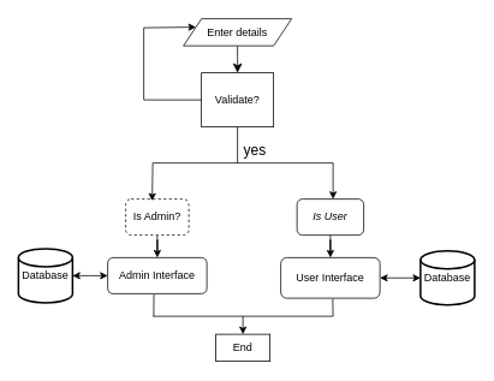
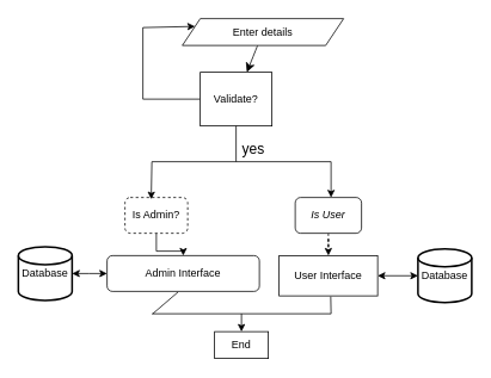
  <mxCell id="0" />
  <mxCell id="1" parent="0" />
  <mxCell id="2" value="" style="edgeStyle=none;curved=1;rounded=0;orthogonalLoop=1;jettySize=auto;html=1;fontSize=12;startSize=8;endSize=8;" parent="1" source="3" target="5" edge="1"><mxGeometry relative="1" as="geometry" /></mxCell>
- <mxCell id="3" value="Enter details" style="shape=parallelogram;perimeter=parallelogramPerimeter;whiteSpace=wrap;html=1;fixedSize=1;" parent="1" vertex="1"><mxGeometry x="203" y="20" width="120" height="30" as="geometry" /></mxCell>
+ <mxCell id="3" value="Enter details" style="shape=parallelogram;perimeter=parallelogramPerimeter;whiteSpace=wrap;html=1;fixedSize=1;" parent="1" vertex="1"><mxGeometry x="203" y="20" width="180" height="30" as="geometry" /></mxCell>
  <mxCell id="4" style="rounded=0;orthogonalLoop=1;jettySize=auto;html=1;exitX=0;exitY=0.5;exitDx=0;exitDy=0;fontSize=12;entryX=0;entryY=0.25;entryDx=0;entryDy=0;" parent="1" source="5" target="3" edge="1"><mxGeometry relative="1" as="geometry"><mxPoint x="-31" y="-60" as="targetPoint" /><Array as="points"><mxPoint x="159" y="110" /><mxPoint x="159" y="30" /></Array></mxGeometry></mxCell>
  <mxCell id="5" value="Validate?" style="whiteSpace=wrap;html=1;rounded=0;" parent="1" vertex="1"><mxGeometry x="223" y="80" width="80" height="60" as="geometry" /></mxCell>
  <mxCell id="6" value="yes" style="text;html=1;align=center;verticalAlign=middle;resizable=0;points=[];autosize=1;strokeColor=none;fillColor=none;fontSize=16;" parent="1" vertex="1"><mxGeometry x="257" y="151" width="50" height="30" as="geometry" /></mxCell>
  <mxCell id="7" value="" style="edgeStyle=orthogonalEdgeStyle;rounded=0;orthogonalLoop=1;jettySize=auto;html=1;" parent="1" source="8" target="15" edge="1"><mxGeometry relative="1" as="geometry" /></mxCell>
  <mxCell id="8" value="Is Admin?" style="rounded=1;whiteSpace=wrap;html=1;dashed=1;" parent="1" vertex="1"><mxGeometry x="139" y="220" width="70" height="40" as="geometry" /></mxCell>
  <mxCell id="9" value="" style="endArrow=none;html=1;rounded=0;" parent="1" edge="1"><mxGeometry width="50" height="50" relative="1" as="geometry"><mxPoint x="169" y="180" as="sourcePoint" /><mxPoint x="369" y="180" as="targetPoint" /></mxGeometry></mxCell>
  <mxCell id="10" value="" style="endArrow=none;html=1;rounded=0;exitX=0.5;exitY=1;exitDx=0;exitDy=0;" parent="1" source="5" edge="1"><mxGeometry width="50" height="50" relative="1" as="geometry"><mxPoint x="289" y="160" as="sourcePoint" /><mxPoint x="263" y="180" as="targetPoint" /></mxGeometry></mxCell>
- <mxCell id="11" value="" style="edgeStyle=orthogonalEdgeStyle;rounded=0;orthogonalLoop=1;jettySize=auto;html=1;" parent="1" source="12" target="16" edge="1"><mxGeometry relative="1" as="geometry" /></mxCell>
+ <mxCell id="11" value="" style="edgeStyle=orthogonalEdgeStyle;rounded=0;orthogonalLoop=1;jettySize=auto;html=1;dashed=1;" parent="1" source="12" target="16" edge="1"><mxGeometry relative="1" as="geometry" /></mxCell>
  <mxCell id="12" value="&lt;i&gt;Is User&lt;/i&gt;" style="rounded=1;whiteSpace=wrap;html=1;" parent="1" vertex="1"><mxGeometry x="329" y="220" width="74" height="40" as="geometry" /></mxCell>
  <mxCell id="13" value="" style="endArrow=classic;html=1;rounded=0;entryX=0.418;entryY=0.049;entryDx=0;entryDy=0;entryPerimeter=0;" parent="1" target="8" edge="1"><mxGeometry width="50" height="50" relative="1" as="geometry"><mxPoint x="169" y="180" as="sourcePoint" /><mxPoint x="149" y="120" as="targetPoint" /></mxGeometry></mxCell>
  <mxCell id="14" value="" style="endArrow=classic;html=1;rounded=0;" parent="1" edge="1"><mxGeometry width="50" height="50" relative="1" as="geometry"><mxPoint x="369" y="180" as="sourcePoint" /><mxPoint x="369" y="220" as="targetPoint" /></mxGeometry></mxCell>
- <mxCell id="15" value="Admin Interface" style="whiteSpace=wrap;html=1;rounded=1;" parent="1" vertex="1"><mxGeometry x="119" y="285" width="110" height="40" as="geometry" /></mxCell>
- <mxCell id="16" value="User Interface" style="rounded=1;whiteSpace=wrap;html=1;" parent="1" vertex="1"><mxGeometry x="311" y="285" width="110" height="45" as="geometry" /></mxCell>
+ <mxCell id="15" value="Admin Interface" style="whiteSpace=wrap;html=1;rounded=1;" parent="1" vertex="1"><mxGeometry x="119" y="285" width="170" height="40" as="geometry" /></mxCell>
+ <mxCell id="16" value="User Interface" style="whiteSpace=wrap;html=1;rounded=0;" parent="1" vertex="1"><mxGeometry x="311" y="285" width="110" height="45" as="geometry" /></mxCell>
  <mxCell id="17" value="" style="endArrow=none;html=1;rounded=0;" parent="1" edge="1"><mxGeometry width="50" height="50" relative="1" as="geometry"><mxPoint x="169" y="350" as="sourcePoint" /><mxPoint x="369" y="350" as="targetPoint" /></mxGeometry></mxCell>
  <mxCell id="18" value="" style="endArrow=none;html=1;rounded=0;exitX=0.466;exitY=1.018;exitDx=0;exitDy=0;exitPerimeter=0;" parent="1" source="15" edge="1"><mxGeometry width="50" height="50" relative="1" as="geometry"><mxPoint x="249" y="340" as="sourcePoint" /><mxPoint x="170" y="350" as="targetPoint" /></mxGeometry></mxCell>
  <mxCell id="19" value="" style="endArrow=none;html=1;rounded=0;entryX=0.524;entryY=1.018;entryDx=0;entryDy=0;entryPerimeter=0;" parent="1" target="16" edge="1"><mxGeometry width="50" height="50" relative="1" as="geometry"><mxPoint x="369" y="350" as="sourcePoint" /><mxPoint x="399" y="320" as="targetPoint" /></mxGeometry></mxCell>
  <mxCell id="20" value="" style="endArrow=classic;html=1;rounded=0;" parent="1" target="21" edge="1"><mxGeometry width="50" height="50" relative="1" as="geometry"><mxPoint x="269" y="350" as="sourcePoint" /><mxPoint x="269" y="370" as="targetPoint" /></mxGeometry></mxCell>
  <mxCell id="21" value="End" style="whiteSpace=wrap;html=1;rounded=0;" parent="1" vertex="1"><mxGeometry x="239" y="370" width="60" height="30" as="geometry" /></mxCell>
  <mxCell id="22" value="Database" style="strokeWidth=2;html=1;shape=mxgraph.flowchart.database;whiteSpace=wrap;" parent="1" vertex="1"><mxGeometry x="20" y="275" width="60" height="60" as="geometry" /></mxCell>
  <mxCell id="23" value="Database" style="strokeWidth=2;html=1;shape=mxgraph.flowchart.database;whiteSpace=wrap;" parent="1" vertex="1"><mxGeometry x="466" y="277.5" width="60" height="60" as="geometry" /></mxCell>
  <mxCell id="24" value="" style="endArrow=classic;startArrow=classic;html=1;rounded=0;exitX=1;exitY=0.5;exitDx=0;exitDy=0;entryX=0;entryY=0.5;entryDx=0;entryDy=0;entryPerimeter=0;" parent="1" source="16" target="23" edge="1"><mxGeometry width="50" height="50" relative="1" as="geometry"><mxPoint x="429" y="290" as="sourcePoint" /><mxPoint x="479" y="240" as="targetPoint" /></mxGeometry></mxCell>
  <mxCell id="25" value="" style="endArrow=classic;startArrow=classic;html=1;rounded=0;entryX=0;entryY=0.5;entryDx=0;entryDy=0;" parent="1" source="22" target="15" edge="1"><mxGeometry width="50" height="50" relative="1" as="geometry"><mxPoint x="70.98" y="305.08" as="sourcePoint" /><mxPoint x="119" y="303" as="targetPoint" /><Array as="points"><mxPoint x="99" y="305" /></Array></mxGeometry></mxCell>
